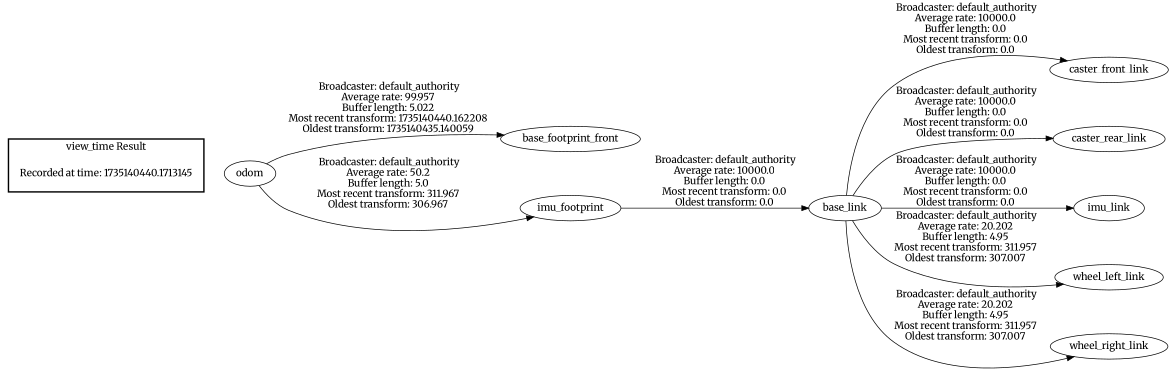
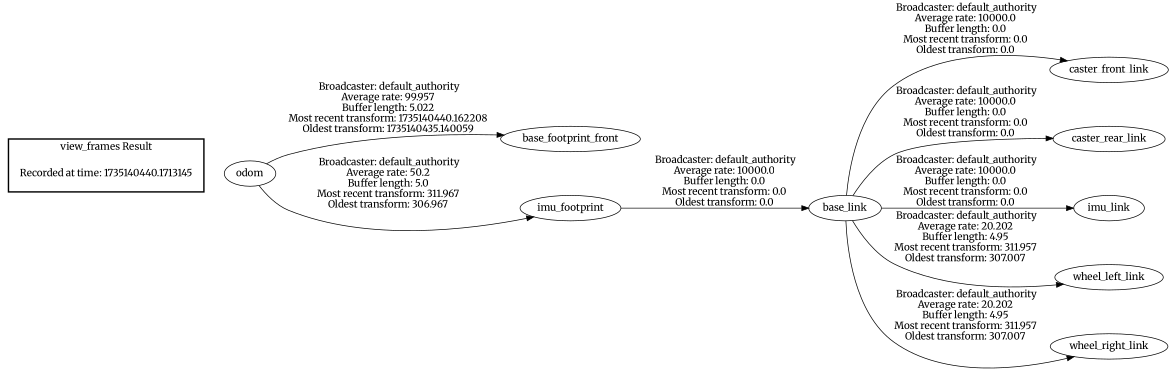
  digraph {
    fontname=Merriweather
    rankdir=LR
    node [fontname=Merriweather]
    edge [fontname=Merriweather]
    "Recorded at time: 1735140440.1713145" [shape=plaintext]
    odom
    n3 [label=base_footprint_front]
    n4 [label=imu_footprint]
    base_link
    caster_front_link
    caster_rear_link
    imu_link
    wheel_left_link
    wheel_right_link
    subgraph cluster_1 {
      color=black
-     label="view_time Result"
+     label="view_frames Result"
      style=bold
      "Recorded at time: 1735140440.1713145"
    }
    "Recorded at time: 1735140440.1713145" -> odom [style=invis]
    odom -> n3 [label=" Broadcaster: default_authority\nAverage rate: 99.957\nBuffer length: 5.022\nMost recent transform: 1735140440.162208\nOldest transform: 1735140435.140059\n"]
    odom -> n4 [label=" Broadcaster: default_authority\nAverage rate: 50.2\nBuffer length: 5.0\nMost recent transform: 311.967\nOldest transform: 306.967\n"]
    n4 -> base_link [label=" Broadcaster: default_authority\nAverage rate: 10000.0\nBuffer length: 0.0\nMost recent transform: 0.0\nOldest transform: 0.0\n"]
    base_link -> caster_front_link [label=" Broadcaster: default_authority\nAverage rate: 10000.0\nBuffer length: 0.0\nMost recent transform: 0.0\nOldest transform: 0.0\n"]
    base_link -> caster_rear_link [label=" Broadcaster: default_authority\nAverage rate: 10000.0\nBuffer length: 0.0\nMost recent transform: 0.0\nOldest transform: 0.0\n"]
    base_link -> imu_link [label=" Broadcaster: default_authority\nAverage rate: 10000.0\nBuffer length: 0.0\nMost recent transform: 0.0\nOldest transform: 0.0\n"]
    base_link -> wheel_left_link [label=" Broadcaster: default_authority\nAverage rate: 20.202\nBuffer length: 4.95\nMost recent transform: 311.957\nOldest transform: 307.007\n"]
    base_link -> wheel_right_link [label=" Broadcaster: default_authority\nAverage rate: 20.202\nBuffer length: 4.95\nMost recent transform: 311.957\nOldest transform: 307.007\n"]
  }
